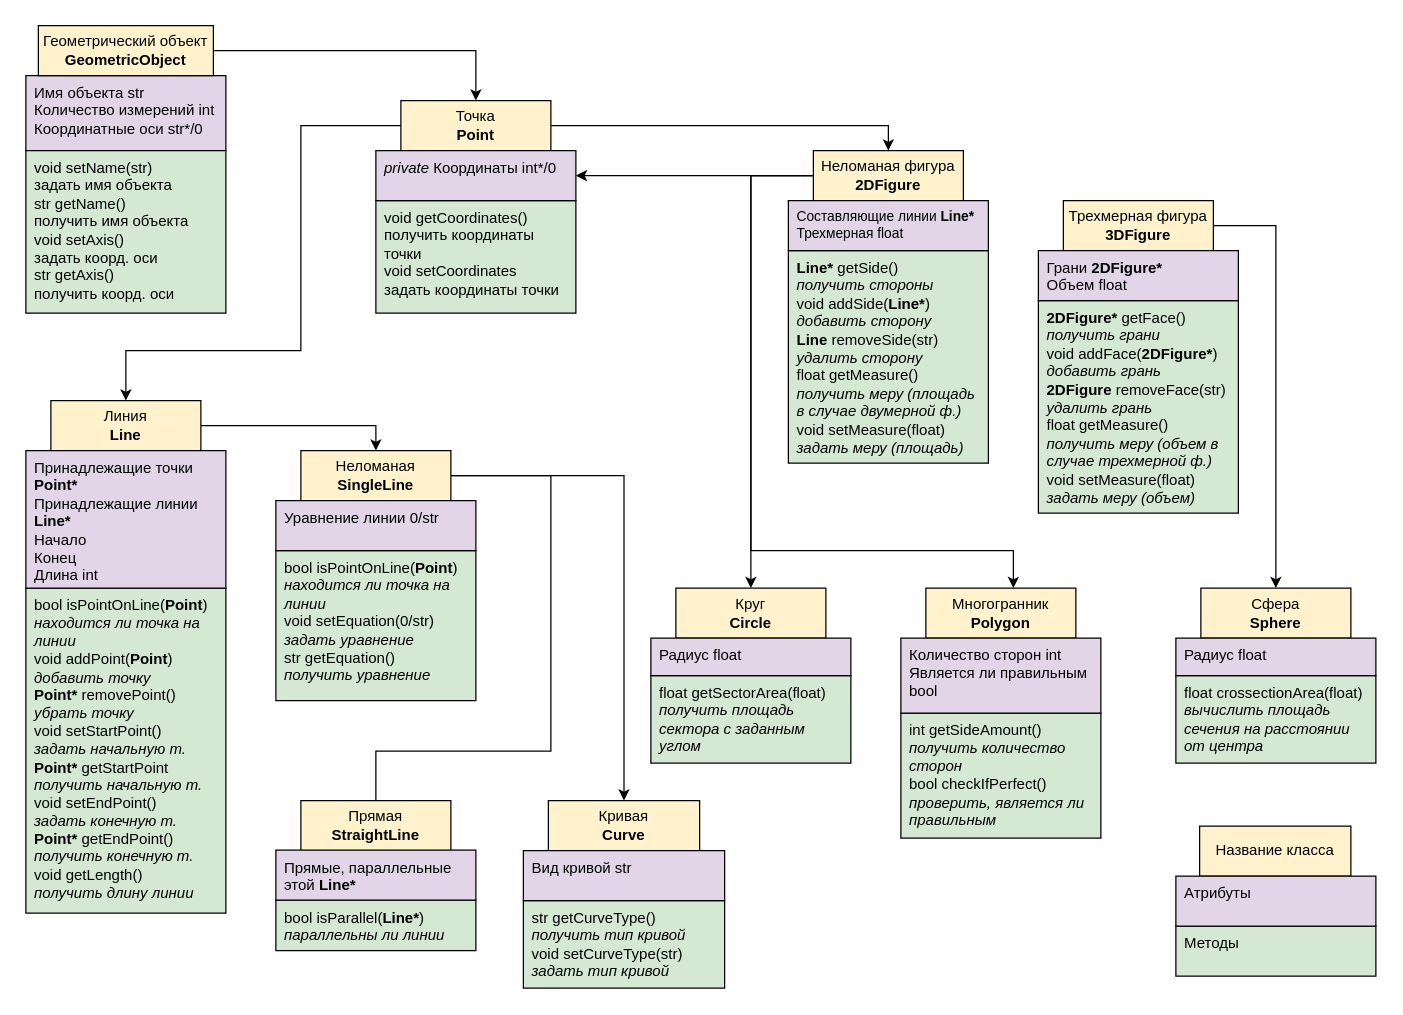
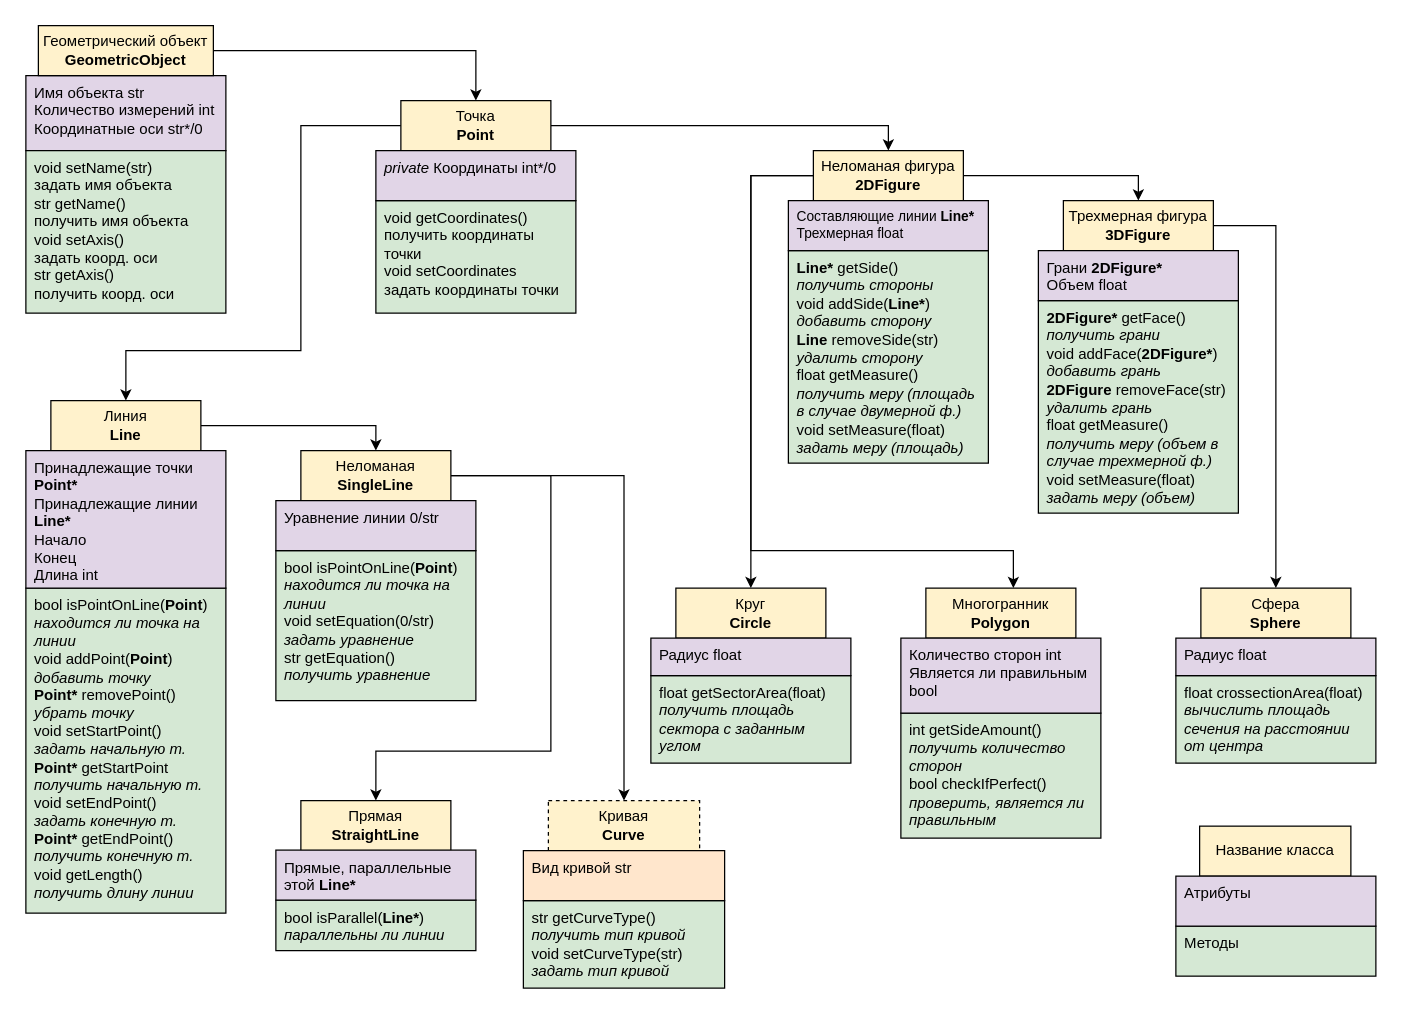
  <mxCell id="0" />
  <mxCell id="1" parent="0" />
  <mxCell id="2" value="Имя объекта str&lt;br&gt;Количество измерений int&lt;br&gt;Координатные оси str*/0" style="rounded=0;whiteSpace=wrap;html=1;fillColor=#e1d5e7;strokeColor=#000000;spacingLeft=5;spacingRight=5;align=left;verticalAlign=top;" parent="1" vertex="1"><mxGeometry x="20" y="60" width="160" height="60" as="geometry" /></mxCell>
  <mxCell id="3" style="edgeStyle=orthogonalEdgeStyle;rounded=0;orthogonalLoop=1;jettySize=auto;html=1;entryX=0.5;entryY=0;entryDx=0;entryDy=0;" parent="1" source="4" target="8" edge="1"><mxGeometry relative="1" as="geometry" /></mxCell>
  <mxCell id="4" value="Геометрический объект&lt;br&gt;&lt;b&gt;GeometricObject&lt;/b&gt;" style="rounded=0;whiteSpace=wrap;html=1;fillColor=#fff2cc;strokeColor=#000000;fontSize=12;" parent="1" vertex="1"><mxGeometry x="30" y="20" width="140" height="40" as="geometry" /></mxCell>
  <mxCell id="5" value="void setName(str)&lt;br&gt;задать имя объекта&lt;br&gt;str getName()&lt;br&gt;получить имя объекта&lt;br&gt;void setAxis()&lt;br&gt;задать коорд. оси&lt;br&gt;str getAxis()&lt;br&gt;получить коорд. оси" style="rounded=0;whiteSpace=wrap;html=1;fillColor=#d5e8d4;strokeColor=#000000;spacingLeft=5;spacingRight=5;align=left;verticalAlign=top;" parent="1" vertex="1"><mxGeometry x="20" y="120" width="160" height="130" as="geometry" /></mxCell>
  <mxCell id="6" value="" style="edgeStyle=orthogonalEdgeStyle;rounded=0;orthogonalLoop=1;jettySize=auto;html=1;fontSize=12;entryX=0.5;entryY=0;entryDx=0;entryDy=0;" parent="1" source="8" target="12" edge="1"><mxGeometry relative="1" as="geometry"><mxPoint x="479" y="310" as="targetPoint" /><Array as="points"><mxPoint x="240" y="100" /><mxPoint x="240" y="280" /><mxPoint x="100" y="280" /></Array></mxGeometry></mxCell>
  <mxCell id="7" style="edgeStyle=orthogonalEdgeStyle;rounded=0;orthogonalLoop=1;jettySize=auto;html=1;entryX=0.5;entryY=0;entryDx=0;entryDy=0;fontSize=12;" parent="1" source="8" target="22" edge="1"><mxGeometry relative="1" as="geometry" /></mxCell>
  <mxCell id="8" value="Точка&lt;br&gt;&lt;b&gt;Point&lt;/b&gt;" style="rounded=0;whiteSpace=wrap;html=1;fillColor=#fff2cc;strokeColor=#000000;fontSize=12;" parent="1" vertex="1"><mxGeometry x="320" y="80" width="120" height="40" as="geometry" /></mxCell>
  <mxCell id="9" value="void getCoordinates()&lt;br&gt;получить координаты точки&lt;br&gt;void setCoordinates&lt;br&gt;задать координаты точки&lt;br&gt;" style="rounded=0;whiteSpace=wrap;html=1;fillColor=#d5e8d4;strokeColor=#000000;spacingLeft=5;spacingRight=5;align=left;verticalAlign=top;" parent="1" vertex="1"><mxGeometry x="300" y="160" width="160" height="90" as="geometry" /></mxCell>
  <mxCell id="10" value="&lt;i&gt;private&amp;nbsp;&lt;/i&gt;Координаты int*/0" style="rounded=0;whiteSpace=wrap;html=1;fillColor=#e1d5e7;strokeColor=#000000;spacingLeft=5;spacingRight=5;align=left;verticalAlign=top;" parent="1" vertex="1"><mxGeometry x="300" y="120" width="160" height="40" as="geometry" /></mxCell>
  <mxCell id="11" style="edgeStyle=orthogonalEdgeStyle;rounded=0;orthogonalLoop=1;jettySize=auto;html=1;entryX=0.5;entryY=0;entryDx=0;entryDy=0;" parent="1" source="12" target="34" edge="1"><mxGeometry relative="1" as="geometry" /></mxCell>
  <mxCell id="12" value="Линия&lt;br&gt;&lt;b&gt;Line&lt;/b&gt;" style="rounded=0;whiteSpace=wrap;html=1;fillColor=#fff2cc;strokeColor=#000000;fontSize=12;" parent="1" vertex="1"><mxGeometry x="40" y="320" width="120" height="40" as="geometry" /></mxCell>
  <mxCell id="13" value="bool isPointOnLine(&lt;b&gt;Point&lt;/b&gt;)&lt;br&gt;&lt;i&gt;находится ли точка на линии&lt;/i&gt;&lt;br&gt;void addPoint(&lt;b&gt;Point&lt;/b&gt;)&lt;br&gt;&lt;i&gt;добавить точку&lt;/i&gt;&lt;br&gt;&lt;b&gt;Point*&lt;/b&gt; removePoint()&lt;br&gt;&lt;i&gt;убрать точку&lt;/i&gt;&lt;br&gt;void setStartPoint()&lt;br&gt;&lt;i&gt;задать начальную т.&lt;/i&gt;&lt;br&gt;&lt;b&gt;Point*&lt;/b&gt; getStartPoint&lt;br&gt;&lt;i&gt;получить начальную т.&lt;/i&gt;&lt;br&gt;void setEndPoint()&lt;br&gt;&lt;i&gt;задать конечную т.&lt;/i&gt;&lt;br&gt;&lt;b&gt;Point*&lt;/b&gt; getEndPoint()&lt;br&gt;&lt;i&gt;получить конечную т.&lt;/i&gt;&lt;br&gt;void getLength()&lt;br&gt;&lt;i&gt;получить длину линии&lt;/i&gt;&lt;br&gt;" style="rounded=0;whiteSpace=wrap;html=1;fillColor=#d5e8d4;strokeColor=#000000;spacingLeft=5;spacingRight=5;align=left;verticalAlign=top;" parent="1" vertex="1"><mxGeometry x="20" y="470" width="160" height="260" as="geometry" /></mxCell>
  <mxCell id="14" value="" style="edgeStyle=orthogonalEdgeStyle;rounded=0;orthogonalLoop=1;jettySize=auto;html=1;" parent="1" source="15" target="13" edge="1"><mxGeometry relative="1" as="geometry"><Array as="points"><mxPoint x="100" y="470" /><mxPoint x="100" y="470" /></Array></mxGeometry></mxCell>
  <mxCell id="15" value="Принадлежащие точки &lt;b&gt;Point*&lt;br&gt;&lt;/b&gt;Принадлежащие линии &lt;b&gt;Line*&lt;/b&gt;&lt;br&gt;Начало&lt;br&gt;Конец&lt;br&gt;Длина int" style="rounded=0;whiteSpace=wrap;html=1;fillColor=#e1d5e7;strokeColor=#000000;spacingLeft=5;spacingRight=5;align=left;verticalAlign=top;" parent="1" vertex="1"><mxGeometry x="20" y="360" width="160" height="110" as="geometry" /></mxCell>
  <mxCell id="16" value="Прямая&lt;br&gt;&lt;b&gt;StraightLine&lt;/b&gt;" style="rounded=0;whiteSpace=wrap;html=1;fillColor=#fff2cc;strokeColor=#000000;fontSize=12;" parent="1" vertex="1"><mxGeometry x="240" y="640" width="120" height="40" as="geometry" /></mxCell>
  <mxCell id="17" value="bool isParallel(&lt;b&gt;Line*&lt;/b&gt;)&lt;br&gt;&lt;i&gt;параллельны ли линии&lt;/i&gt;" style="rounded=0;whiteSpace=wrap;html=1;fillColor=#d5e8d4;strokeColor=#000000;spacingLeft=5;spacingRight=5;align=left;verticalAlign=top;" parent="1" vertex="1"><mxGeometry x="220" y="719.58" width="160" height="40.42" as="geometry" /></mxCell>
  <mxCell id="18" value="Прямые, параллельные этой &lt;b&gt;Line*&lt;/b&gt;" style="rounded=0;whiteSpace=wrap;html=1;fillColor=#e1d5e7;strokeColor=#000000;spacingLeft=5;spacingRight=5;align=left;verticalAlign=top;" parent="1" vertex="1"><mxGeometry x="220" y="679.58" width="160" height="40" as="geometry" /></mxCell>
- <mxCell id="19" style="edgeStyle=orthogonalEdgeStyle;rounded=0;orthogonalLoop=1;jettySize=auto;html=1;" parent="1" source="22" target="10" edge="1"><mxGeometry relative="1" as="geometry" /></mxCell>
+ <mxCell id="19" style="edgeStyle=orthogonalEdgeStyle;rounded=0;orthogonalLoop=1;jettySize=auto;html=1;entryX=0.5;entryY=0;entryDx=0;entryDy=0;" parent="1" source="22" target="26" edge="1"><mxGeometry relative="1" as="geometry" /></mxCell>
  <mxCell id="20" style="edgeStyle=orthogonalEdgeStyle;rounded=0;orthogonalLoop=1;jettySize=auto;html=1;fontSize=11;" parent="1" source="22" target="40" edge="1"><mxGeometry relative="1" as="geometry"><Array as="points"><mxPoint x="600" y="140" /><mxPoint x="600" y="440" /><mxPoint x="810" y="440" /></Array></mxGeometry></mxCell>
  <mxCell id="21" style="edgeStyle=orthogonalEdgeStyle;rounded=0;orthogonalLoop=1;jettySize=auto;html=1;entryX=0.5;entryY=0;entryDx=0;entryDy=0;fontSize=11;" parent="1" source="22" target="43" edge="1"><mxGeometry relative="1" as="geometry"><Array as="points"><mxPoint x="600" y="140" /></Array></mxGeometry></mxCell>
  <mxCell id="22" value="Неломаная фигура&lt;br&gt;&lt;b&gt;2DFigure&lt;/b&gt;" style="rounded=0;whiteSpace=wrap;html=1;fillColor=#fff2cc;strokeColor=#000000;fontSize=12;" parent="1" vertex="1"><mxGeometry x="650" y="120" width="120" height="40" as="geometry" /></mxCell>
  <mxCell id="23" value="&lt;b&gt;Line*&lt;/b&gt; getSide()&amp;nbsp;&lt;br&gt;&lt;i&gt;получить стороны&lt;/i&gt;&lt;br&gt;void addSide(&lt;b&gt;Line*&lt;/b&gt;)&lt;br&gt;&lt;i&gt;добавить сторону&lt;/i&gt;&lt;br&gt;&lt;b&gt;Line&lt;/b&gt; removeSide(str)&lt;br&gt;&lt;i&gt;удалить сторону&lt;/i&gt;&lt;br&gt;float getMeasure()&lt;br&gt;&lt;i&gt;получить меру (площадь в случае двумерной ф.)&lt;/i&gt;&lt;br&gt;void setMeasure(float)&lt;br&gt;&lt;i&gt;задать меру (площадь)&lt;/i&gt;" style="rounded=0;whiteSpace=wrap;html=1;fillColor=#d5e8d4;strokeColor=#000000;spacingLeft=5;spacingRight=5;align=left;verticalAlign=top;" parent="1" vertex="1"><mxGeometry x="630" y="200" width="160" height="170" as="geometry" /></mxCell>
  <mxCell id="24" value="Составляющие линии&lt;b style=&quot;font-size: 11px;&quot;&gt; Line*&lt;/b&gt;&lt;br style=&quot;font-size: 11px;&quot;&gt;Трехмерная float" style="rounded=0;whiteSpace=wrap;html=1;fillColor=#e1d5e7;strokeColor=#000000;spacingLeft=5;spacingRight=5;align=left;verticalAlign=top;fontSize=11;" parent="1" vertex="1"><mxGeometry x="630" y="160" width="160" height="40" as="geometry" /></mxCell>
  <mxCell id="25" style="edgeStyle=orthogonalEdgeStyle;rounded=0;orthogonalLoop=1;jettySize=auto;html=1;entryX=0.5;entryY=0;entryDx=0;entryDy=0;fontSize=11;" parent="1" source="26" target="45" edge="1"><mxGeometry relative="1" as="geometry"><Array as="points"><mxPoint x="1020" y="180" /><mxPoint x="1020" y="350" /></Array></mxGeometry></mxCell>
  <mxCell id="26" value="Трехмерная фигура&lt;br&gt;&lt;b&gt;3DFigure&lt;/b&gt;" style="rounded=0;whiteSpace=wrap;html=1;fillColor=#fff2cc;strokeColor=#000000;fontSize=12;" parent="1" vertex="1"><mxGeometry x="850" y="160" width="120" height="40" as="geometry" /></mxCell>
  <mxCell id="27" value="&lt;b&gt;2DFigure* &lt;/b&gt;getFace()&lt;br&gt;&lt;i&gt;получить грани&lt;br&gt;&lt;/i&gt;void addFace(&lt;b&gt;2DFigure*&lt;/b&gt;)&lt;br&gt;&lt;i&gt;добавить грань&lt;br&gt;&lt;/i&gt;&lt;b&gt;2DFigure &lt;/b&gt;removeFace(str)&lt;br&gt;&lt;i&gt;удалить грань&lt;br&gt;&lt;/i&gt;float getMeasure()&lt;br&gt;&lt;i&gt;получить меру (объем в случае трехмерной ф.)&lt;/i&gt;&lt;br&gt;void setMeasure(float)&lt;br&gt;&lt;i&gt;задать меру (объем)&lt;/i&gt;&lt;i&gt;&lt;br&gt;&lt;/i&gt;" style="rounded=0;whiteSpace=wrap;html=1;fillColor=#d5e8d4;strokeColor=#000000;spacingLeft=5;spacingRight=5;align=left;verticalAlign=top;" parent="1" vertex="1"><mxGeometry x="830" y="240" width="160" height="170" as="geometry" /></mxCell>
  <mxCell id="28" value="Грани &lt;b&gt;2DFigure*&lt;/b&gt;&lt;br&gt;Объем float" style="rounded=0;whiteSpace=wrap;html=1;fillColor=#e1d5e7;strokeColor=#000000;spacingLeft=5;spacingRight=5;align=left;verticalAlign=top;" parent="1" vertex="1"><mxGeometry x="830" y="200" width="160" height="40" as="geometry" /></mxCell>
  <mxCell id="29" value="Название класса" style="rounded=0;whiteSpace=wrap;html=1;fillColor=#fff2cc;strokeColor=#000000;fontSize=12;" parent="1" vertex="1"><mxGeometry x="959" y="660.42" width="121" height="40" as="geometry" /></mxCell>
  <mxCell id="30" value="Методы" style="rounded=0;whiteSpace=wrap;html=1;fillColor=#d5e8d4;strokeColor=#000000;spacingLeft=5;spacingRight=5;align=left;verticalAlign=top;" parent="1" vertex="1"><mxGeometry x="940" y="740.42" width="160" height="40" as="geometry" /></mxCell>
  <mxCell id="31" value="Атрибуты" style="rounded=0;whiteSpace=wrap;html=1;fillColor=#e1d5e7;strokeColor=#000000;spacingLeft=5;spacingRight=5;align=left;verticalAlign=top;" parent="1" vertex="1"><mxGeometry x="940" y="700.42" width="160" height="40" as="geometry" /></mxCell>
  <mxCell id="32" style="edgeStyle=orthogonalEdgeStyle;rounded=0;orthogonalLoop=1;jettySize=auto;html=1;entryX=0.5;entryY=0;entryDx=0;entryDy=0;" parent="1" source="34" target="37" edge="1"><mxGeometry relative="1" as="geometry"><Array as="points"><mxPoint x="498" y="380.42" /></Array></mxGeometry></mxCell>
- <mxCell id="33" style="edgeStyle=orthogonalEdgeStyle;rounded=0;orthogonalLoop=1;jettySize=auto;html=1;entryX=0.5;entryY=0;entryDx=0;entryDy=0;endArrow=none;" parent="1" source="34" target="16" edge="1"><mxGeometry relative="1" as="geometry"><Array as="points"><mxPoint x="440" y="380.42" /><mxPoint x="440" y="600.42" /><mxPoint x="300" y="600.42" /></Array></mxGeometry></mxCell>
+ <mxCell id="33" style="edgeStyle=orthogonalEdgeStyle;rounded=0;orthogonalLoop=1;jettySize=auto;html=1;entryX=0.5;entryY=0;entryDx=0;entryDy=0;" parent="1" source="34" target="16" edge="1"><mxGeometry relative="1" as="geometry"><Array as="points"><mxPoint x="440" y="380.42" /><mxPoint x="440" y="600.42" /><mxPoint x="300" y="600.42" /></Array></mxGeometry></mxCell>
  <mxCell id="34" value="Неломаная&lt;br&gt;&lt;b&gt;SingleLine&lt;/b&gt;" style="rounded=0;whiteSpace=wrap;html=1;fillColor=#fff2cc;strokeColor=#000000;fontSize=12;" parent="1" vertex="1"><mxGeometry x="240" y="360" width="120" height="40" as="geometry" /></mxCell>
  <mxCell id="35" value="&lt;span&gt;bool isPointOnLine(&lt;/span&gt;&lt;b&gt;Point&lt;/b&gt;&lt;span&gt;)&lt;/span&gt;&lt;br&gt;&lt;i&gt;находится ли точка на линии&lt;br&gt;&lt;/i&gt;void setEquation(0/str)&lt;br&gt;&lt;i&gt;задать уравнение&lt;/i&gt;&lt;br&gt;str getEquation()&lt;br&gt;&lt;i&gt;получить уравнение&lt;/i&gt;&lt;i&gt;&lt;br&gt;&lt;/i&gt;" style="rounded=0;whiteSpace=wrap;html=1;fillColor=#d5e8d4;strokeColor=#000000;spacingLeft=5;spacingRight=5;align=left;verticalAlign=top;" parent="1" vertex="1"><mxGeometry x="220" y="440" width="160" height="120" as="geometry" /></mxCell>
  <mxCell id="36" value="&lt;span&gt;Уравнение линии 0/str&lt;/span&gt;" style="rounded=0;whiteSpace=wrap;html=1;fillColor=#e1d5e7;strokeColor=#000000;spacingLeft=5;spacingRight=5;align=left;verticalAlign=top;" parent="1" vertex="1"><mxGeometry x="220" y="400" width="160" height="40" as="geometry" /></mxCell>
- <mxCell id="37" value="Кривая&lt;br&gt;&lt;b&gt;Curve&lt;/b&gt;" style="rounded=0;whiteSpace=wrap;html=1;fillColor=#fff2cc;strokeColor=#000000;fontSize=12;" parent="1" vertex="1"><mxGeometry x="438" y="640" width="121" height="40" as="geometry" /></mxCell>
+ <mxCell id="37" value="Кривая&lt;br&gt;&lt;b&gt;Curve&lt;/b&gt;" style="rounded=0;whiteSpace=wrap;html=1;fillColor=#fff2cc;strokeColor=#000000;fontSize=12;dashed=1;" parent="1" vertex="1"><mxGeometry x="438" y="640" width="121" height="40" as="geometry" /></mxCell>
  <mxCell id="38" value="str getCurveType()&lt;br&gt;&lt;i&gt;получить тип кривой&lt;br&gt;&lt;/i&gt;void setCurveType(str)&lt;br&gt;&lt;i&gt;задать тип кривой&lt;/i&gt;" style="rounded=0;whiteSpace=wrap;html=1;fillColor=#d5e8d4;strokeColor=#000000;spacingLeft=5;spacingRight=5;align=left;verticalAlign=top;" parent="1" vertex="1"><mxGeometry x="418" y="720" width="161" height="70" as="geometry" /></mxCell>
- <mxCell id="39" value="Вид кривой str" style="rounded=0;whiteSpace=wrap;html=1;fillColor=#e1d5e7;strokeColor=#000000;spacingLeft=5;spacingRight=5;align=left;verticalAlign=top;" parent="1" vertex="1"><mxGeometry x="418" y="680" width="161" height="40" as="geometry" /></mxCell>
+ <mxCell id="39" value="Вид кривой str" style="rounded=0;whiteSpace=wrap;html=1;fillColor=#ffe6cc;strokeColor=#000000;spacingLeft=5;spacingRight=5;align=left;verticalAlign=top;" parent="1" vertex="1"><mxGeometry x="418" y="680" width="161" height="40" as="geometry" /></mxCell>
  <mxCell id="40" value="Многогранник&lt;br&gt;&lt;b&gt;Polygon&lt;/b&gt;" style="rounded=0;whiteSpace=wrap;html=1;fillColor=#fff2cc;strokeColor=#000000;fontSize=12;" parent="1" vertex="1"><mxGeometry x="740" y="470" width="120" height="40" as="geometry" /></mxCell>
  <mxCell id="41" value="int getSideAmount()&lt;br&gt;&lt;i&gt;получить количество сторон&lt;/i&gt;&lt;br&gt;bool checkIfPerfect()&lt;br&gt;&lt;i&gt;проверить, является ли правильным&lt;/i&gt;" style="rounded=0;whiteSpace=wrap;html=1;fillColor=#d5e8d4;strokeColor=#000000;spacingLeft=5;spacingRight=5;align=left;verticalAlign=top;" parent="1" vertex="1"><mxGeometry x="720" y="570" width="160" height="100" as="geometry" /></mxCell>
  <mxCell id="42" value="Количество сторон int&lt;br&gt;Является ли правильным&lt;br&gt;bool" style="rounded=0;whiteSpace=wrap;html=1;fillColor=#e1d5e7;strokeColor=#000000;spacingLeft=5;spacingRight=5;align=left;verticalAlign=top;" parent="1" vertex="1"><mxGeometry x="720" y="510" width="160" height="60" as="geometry" /></mxCell>
  <mxCell id="43" value="Круг&lt;br&gt;&lt;b&gt;Circle&lt;/b&gt;" style="rounded=0;whiteSpace=wrap;html=1;fillColor=#fff2cc;strokeColor=#000000;fontSize=12;" parent="1" vertex="1"><mxGeometry x="540" y="470" width="120" height="40" as="geometry" /></mxCell>
  <mxCell id="44" value="float getSectorArea(float)&lt;br&gt;&lt;i&gt;получить площадь сектора с заданным углом&lt;/i&gt;" style="rounded=0;whiteSpace=wrap;html=1;fillColor=#d5e8d4;strokeColor=#000000;spacingLeft=5;spacingRight=5;align=left;verticalAlign=top;" parent="1" vertex="1"><mxGeometry x="520" y="540" width="160" height="70" as="geometry" /></mxCell>
  <mxCell id="45" value="Сфера&lt;br&gt;&lt;b&gt;Sphere&lt;/b&gt;" style="rounded=0;whiteSpace=wrap;html=1;fillColor=#fff2cc;strokeColor=#000000;fontSize=12;" parent="1" vertex="1"><mxGeometry x="960" y="470" width="120" height="40" as="geometry" /></mxCell>
  <mxCell id="46" value="float crossectionArea(float)&lt;br&gt;&lt;i&gt;вычислить площадь сечения на расстоянии от центра&lt;/i&gt;" style="rounded=0;whiteSpace=wrap;html=1;fillColor=#d5e8d4;strokeColor=#000000;spacingLeft=5;spacingRight=5;align=left;verticalAlign=top;" parent="1" vertex="1"><mxGeometry x="940" y="540" width="160" height="70" as="geometry" /></mxCell>
  <mxCell id="47" value="Радиус float" style="rounded=0;whiteSpace=wrap;html=1;fillColor=#e1d5e7;strokeColor=#000000;spacingLeft=5;spacingRight=5;align=left;verticalAlign=top;" parent="1" vertex="1"><mxGeometry x="940" y="510" width="160" height="30" as="geometry" /></mxCell>
  <mxCell id="48" value="Радиус float" style="rounded=0;whiteSpace=wrap;html=1;fillColor=#e1d5e7;strokeColor=#000000;spacingLeft=5;spacingRight=5;align=left;verticalAlign=top;" parent="1" vertex="1"><mxGeometry x="520" y="510" width="160" height="30" as="geometry" /></mxCell>
